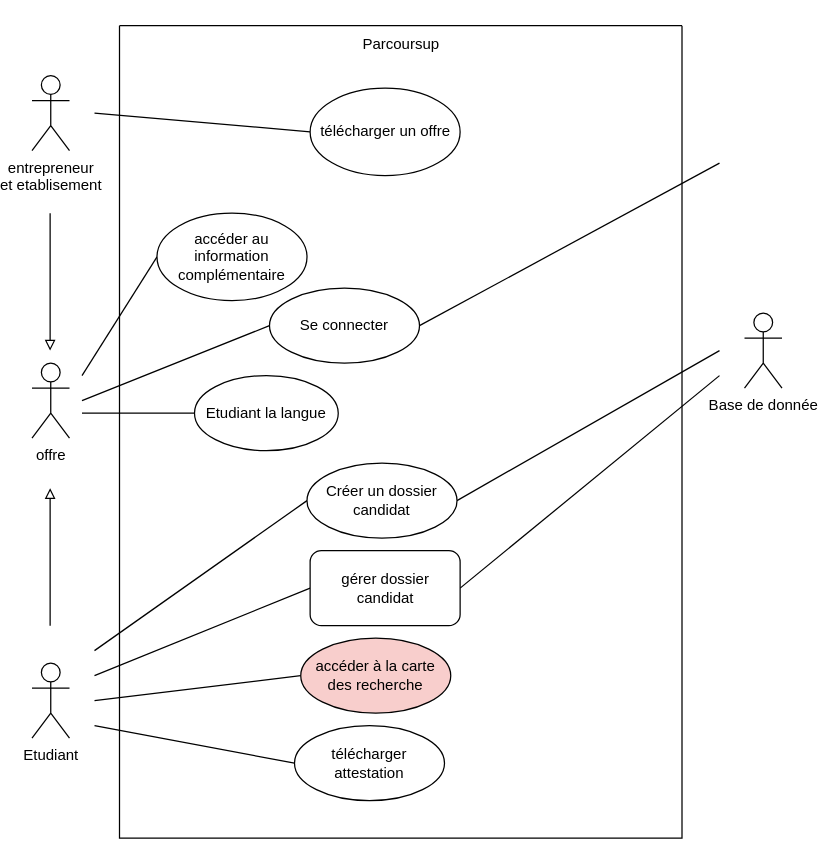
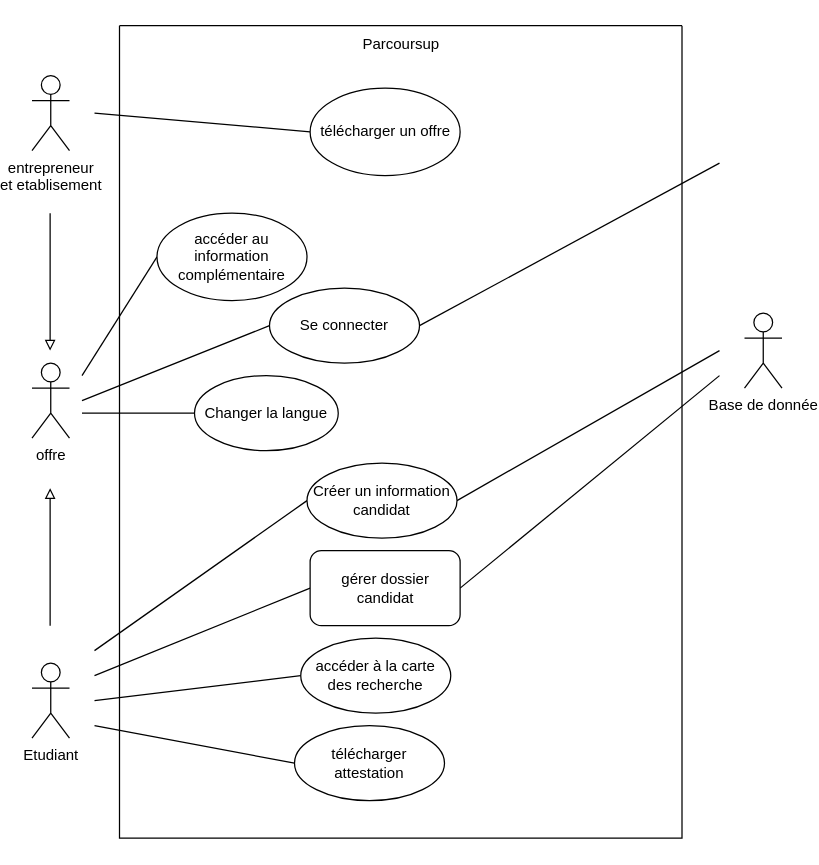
  <mxCell id="0" />
  <mxCell id="1" parent="0" />
  <mxCell id="2" value="" style="swimlane;startSize=0;" parent="1" vertex="1"><mxGeometry x="90" y="20" width="450" height="650" as="geometry" /></mxCell>
  <mxCell id="3" style="edgeStyle=none;html=1;exitX=0;exitY=0.5;exitDx=0;exitDy=0;endArrow=none;endFill=0;" edge="1" parent="2" source="5"><mxGeometry relative="1" as="geometry"><mxPoint x="-30" y="300" as="targetPoint" /></mxGeometry></mxCell>
  <mxCell id="4" style="edgeStyle=none;html=1;exitX=1;exitY=0.5;exitDx=0;exitDy=0;endArrow=none;endFill=0;" edge="1" parent="2" source="5"><mxGeometry relative="1" as="geometry"><mxPoint x="480" y="110" as="targetPoint" /></mxGeometry></mxCell>
  <mxCell id="5" value="Se connecter" style="ellipse;whiteSpace=wrap;html=1;" parent="2" vertex="1"><mxGeometry x="120" y="210" width="120" height="60" as="geometry" /></mxCell>
  <mxCell id="6" style="edgeStyle=none;html=1;exitX=0;exitY=0.5;exitDx=0;exitDy=0;endArrow=none;endFill=0;" edge="1" parent="2" source="8"><mxGeometry relative="1" as="geometry"><mxPoint x="-20" y="500" as="targetPoint" /></mxGeometry></mxCell>
  <mxCell id="7" style="edgeStyle=none;html=1;exitX=1;exitY=0.5;exitDx=0;exitDy=0;endArrow=none;endFill=0;" edge="1" parent="2" source="8"><mxGeometry relative="1" as="geometry"><mxPoint x="480" y="260" as="targetPoint" /></mxGeometry></mxCell>
- <mxCell id="8" value="Créer un dossier candidat" style="ellipse;whiteSpace=wrap;html=1;" parent="2" vertex="1"><mxGeometry x="150" y="350" width="120" height="60" as="geometry" /></mxCell>
+ <mxCell id="8" value="Créer un information candidat" style="ellipse;whiteSpace=wrap;html=1;" parent="2" vertex="1"><mxGeometry x="150" y="350" width="120" height="60" as="geometry" /></mxCell>
  <mxCell id="9" style="edgeStyle=none;html=1;exitX=0;exitY=0.5;exitDx=0;exitDy=0;endArrow=none;endFill=0;" edge="1" parent="2" source="10"><mxGeometry relative="1" as="geometry"><mxPoint x="-20" y="540" as="targetPoint" /></mxGeometry></mxCell>
- <mxCell id="10" value="accéder à la carte des recherche" style="ellipse;whiteSpace=wrap;html=1;fillColor=#f8cecc;" parent="2" vertex="1"><mxGeometry x="145" y="490" width="120" height="60" as="geometry" /></mxCell>
+ <mxCell id="10" value="accéder à la carte des recherche" style="ellipse;whiteSpace=wrap;html=1;" parent="2" vertex="1"><mxGeometry x="145" y="490" width="120" height="60" as="geometry" /></mxCell>
  <mxCell id="11" style="edgeStyle=none;html=1;exitX=0;exitY=0.5;exitDx=0;exitDy=0;endArrow=none;endFill=0;" edge="1" parent="2" source="12"><mxGeometry relative="1" as="geometry"><mxPoint x="-20" y="560" as="targetPoint" /></mxGeometry></mxCell>
  <mxCell id="12" value="télécharger attestation" style="ellipse;whiteSpace=wrap;html=1;" parent="2" vertex="1"><mxGeometry x="140" y="560" width="120" height="60" as="geometry" /></mxCell>
  <mxCell id="13" style="edgeStyle=none;html=1;exitX=0;exitY=0.5;exitDx=0;exitDy=0;endArrow=none;endFill=0;" edge="1" parent="2" source="14"><mxGeometry relative="1" as="geometry"><mxPoint x="-30" y="280" as="targetPoint" /></mxGeometry></mxCell>
  <mxCell id="14" value="accéder au information complémentaire" style="ellipse;whiteSpace=wrap;html=1;" parent="2" vertex="1"><mxGeometry x="30" y="150" width="120" height="70" as="geometry" /></mxCell>
  <mxCell id="15" style="edgeStyle=none;html=1;exitX=0;exitY=0.5;exitDx=0;exitDy=0;endArrow=none;endFill=0;" edge="1" parent="2" source="17"><mxGeometry relative="1" as="geometry"><mxPoint x="-20" y="520" as="targetPoint" /></mxGeometry></mxCell>
  <mxCell id="16" style="edgeStyle=none;html=1;exitX=1;exitY=0.5;exitDx=0;exitDy=0;endArrow=none;endFill=0;" edge="1" parent="2" source="17"><mxGeometry relative="1" as="geometry"><mxPoint x="480" y="280" as="targetPoint" /></mxGeometry></mxCell>
  <mxCell id="17" value="gérer dossier candidat" style="whiteSpace=wrap;html=1;rounded=1;" vertex="1" parent="2"><mxGeometry x="152.5" y="420" width="120" height="60" as="geometry" /></mxCell>
  <mxCell id="18" value="Parcoursup" style="text;html=1;align=center;verticalAlign=middle;resizable=0;points=[];autosize=1;strokeColor=none;fillColor=none;" vertex="1" parent="2"><mxGeometry x="185" width="80" height="30" as="geometry" /></mxCell>
  <mxCell id="19" style="edgeStyle=none;html=1;exitX=0;exitY=0.5;exitDx=0;exitDy=0;endArrow=none;endFill=0;" edge="1" parent="2" source="20"><mxGeometry relative="1" as="geometry"><mxPoint x="-30" y="310" as="targetPoint" /></mxGeometry></mxCell>
- <mxCell id="20" value="Etudiant la langue" style="ellipse;whiteSpace=wrap;html=1;" vertex="1" parent="2"><mxGeometry x="60" y="280" width="115" height="60" as="geometry" /></mxCell>
+ <mxCell id="20" value="Changer la langue" style="ellipse;whiteSpace=wrap;html=1;" vertex="1" parent="2"><mxGeometry x="60" y="280" width="115" height="60" as="geometry" /></mxCell>
  <mxCell id="21" style="edgeStyle=none;html=1;exitX=0;exitY=0.5;exitDx=0;exitDy=0;endArrow=none;endFill=0;" edge="1" parent="2" source="22"><mxGeometry relative="1" as="geometry"><mxPoint x="-20" y="70" as="targetPoint" /></mxGeometry></mxCell>
  <mxCell id="22" value="télécharger un offre" style="ellipse;whiteSpace=wrap;html=1;" vertex="1" parent="2"><mxGeometry x="152.5" y="50" width="120" height="70" as="geometry" /></mxCell>
  <mxCell id="23" value="Etudiant" style="shape=umlActor;verticalLabelPosition=bottom;verticalAlign=top;html=1;outlineConnect=0;" parent="1" vertex="1"><mxGeometry x="20" y="530" width="30" height="60" as="geometry" /></mxCell>
  <mxCell id="24" value="offre" style="shape=umlActor;verticalLabelPosition=bottom;verticalAlign=top;html=1;outlineConnect=0;" parent="1" vertex="1"><mxGeometry x="20" y="290" width="30" height="60" as="geometry" /></mxCell>
  <mxCell id="25" value="" style="edgeStyle=none;orthogonalLoop=1;jettySize=auto;html=1;endArrow=block;endFill=0;" edge="1" parent="1"><mxGeometry width="100" relative="1" as="geometry"><mxPoint x="34.5" y="500" as="sourcePoint" /><mxPoint x="34.5" y="390" as="targetPoint" /><Array as="points" /></mxGeometry></mxCell>
  <mxCell id="26" value="Base de donnée" style="shape=umlActor;verticalLabelPosition=bottom;verticalAlign=top;html=1;outlineConnect=0;" vertex="1" parent="1"><mxGeometry x="590" y="250" width="30" height="60" as="geometry" /></mxCell>
  <mxCell id="27" value="entrepreneur&lt;div&gt;et etablisement&lt;/div&gt;" style="shape=umlActor;verticalLabelPosition=bottom;verticalAlign=top;html=1;outlineConnect=0;" vertex="1" parent="1"><mxGeometry x="20" y="60" width="30" height="60" as="geometry" /></mxCell>
  <mxCell id="28" value="" style="edgeStyle=none;orthogonalLoop=1;jettySize=auto;html=1;endArrow=none;endFill=0;startArrow=block;startFill=0;" edge="1" parent="1"><mxGeometry width="100" relative="1" as="geometry"><mxPoint x="34.5" y="280" as="sourcePoint" /><mxPoint x="34.5" y="170" as="targetPoint" /><Array as="points" /></mxGeometry></mxCell>
